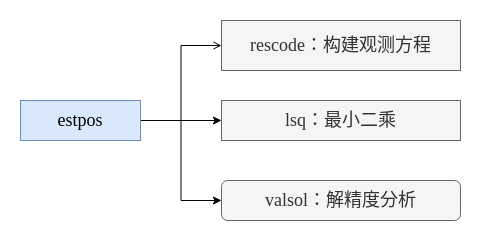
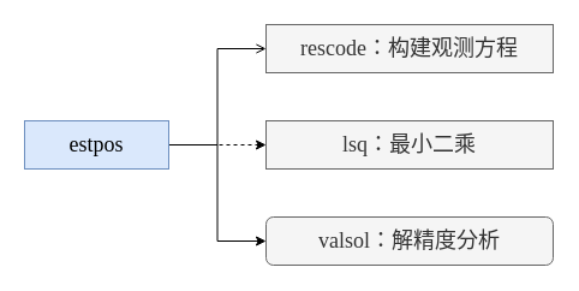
  <mxCell id="0" />
  <mxCell id="1" parent="0" />
  <mxCell id="2" style="edgeStyle=orthogonalEdgeStyle;rounded=0;orthogonalLoop=1;jettySize=auto;html=1;exitX=1;exitY=0.5;exitDx=0;exitDy=0;entryX=0;entryY=0.5;entryDx=0;entryDy=0;endArrow=open;endFill=0;" edge="1" parent="1" source="5" target="6"><mxGeometry relative="1" as="geometry" /></mxCell>
- <mxCell id="3" style="edgeStyle=orthogonalEdgeStyle;rounded=0;orthogonalLoop=1;jettySize=auto;html=1;exitX=1;exitY=0.5;exitDx=0;exitDy=0;" edge="1" parent="1" source="5" target="7"><mxGeometry relative="1" as="geometry" /></mxCell>
+ <mxCell id="3" style="edgeStyle=orthogonalEdgeStyle;rounded=0;orthogonalLoop=1;jettySize=auto;html=1;exitX=1;exitY=0.5;exitDx=0;exitDy=0;dashed=1;" edge="1" parent="1" source="5" target="7"><mxGeometry relative="1" as="geometry" /></mxCell>
  <mxCell id="4" style="edgeStyle=orthogonalEdgeStyle;rounded=0;orthogonalLoop=1;jettySize=auto;html=1;exitX=1;exitY=0.5;exitDx=0;exitDy=0;entryX=0;entryY=0.5;entryDx=0;entryDy=0;" edge="1" parent="1" source="5" target="8"><mxGeometry relative="1" as="geometry" /></mxCell>
  <mxCell id="5" value="&lt;font face=&quot;Lucida Console&quot; style=&quot;font-size: 18px;&quot;&gt;estpos&lt;/font&gt;" style="rounded=0;whiteSpace=wrap;html=1;fillColor=#dae8fc;strokeColor=#6c8ebf;" vertex="1" parent="1"><mxGeometry x="20" y="100" width="120" height="40" as="geometry" /></mxCell>
- <mxCell id="6" value="&lt;span style=&quot;font-family: &amp;quot;Lucida Console&amp;quot;;&quot;&gt;&lt;font style=&quot;font-size: 18px;&quot;&gt;rescode：构建观测方程&lt;/font&gt;&lt;/span&gt;" style="rounded=0;whiteSpace=wrap;html=1;fillColor=#f5f5f5;strokeColor=#666666;fontColor=#333333;" vertex="1" parent="1"><mxGeometry x="221" y="20" width="239" height="50" as="geometry" /></mxCell>
+ <mxCell id="6" value="&lt;span style=&quot;font-family: &amp;quot;Lucida Console&amp;quot;;&quot;&gt;&lt;font style=&quot;font-size: 18px;&quot;&gt;rescode：构建观测方程&lt;/font&gt;&lt;/span&gt;" style="rounded=0;whiteSpace=wrap;html=1;fillColor=#f5f5f5;strokeColor=#666666;fontColor=#333333;" vertex="1" parent="1"><mxGeometry x="221" y="20" width="239" height="40" as="geometry" /></mxCell>
  <mxCell id="7" value="&lt;span style=&quot;font-family: &amp;quot;Lucida Console&amp;quot;;&quot;&gt;&lt;font style=&quot;font-size: 18px;&quot;&gt;lsq：最小二乘&lt;/font&gt;&lt;/span&gt;" style="rounded=0;whiteSpace=wrap;html=1;fillColor=#f5f5f5;strokeColor=#666666;fontColor=#333333;" vertex="1" parent="1"><mxGeometry x="221" y="100" width="239" height="40" as="geometry" /></mxCell>
  <mxCell id="8" value="&lt;span style=&quot;font-family: &amp;quot;Lucida Console&amp;quot;;&quot;&gt;&lt;font style=&quot;font-size: 18px;&quot;&gt;valsol：解精度分析&lt;/font&gt;&lt;/span&gt;" style="whiteSpace=wrap;html=1;fillColor=#f5f5f5;strokeColor=#666666;fontColor=#333333;rounded=1;" vertex="1" parent="1"><mxGeometry x="221" y="180" width="239" height="40" as="geometry" /></mxCell>
